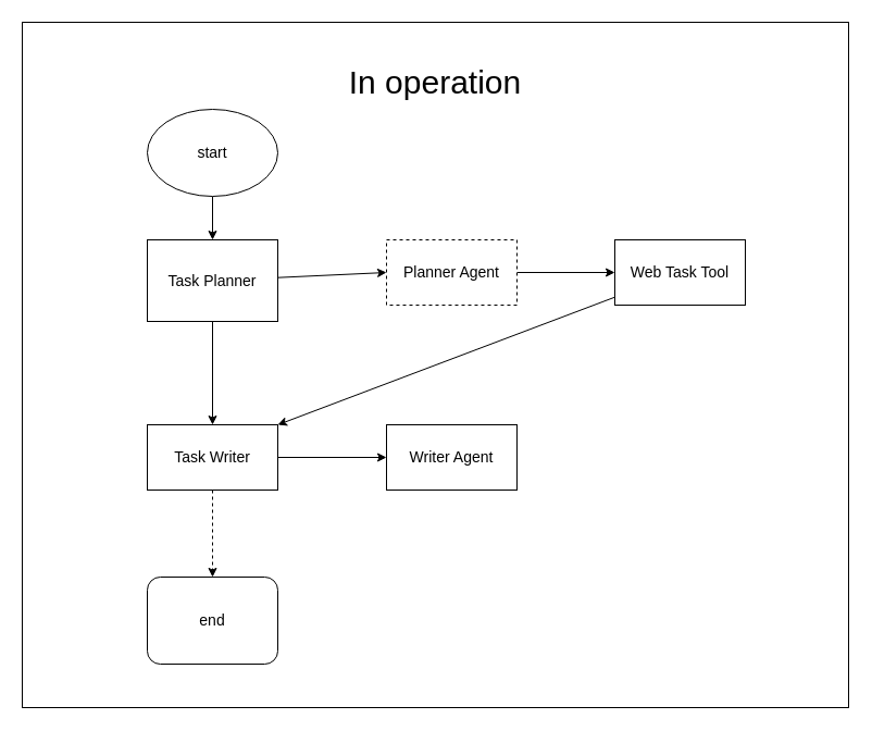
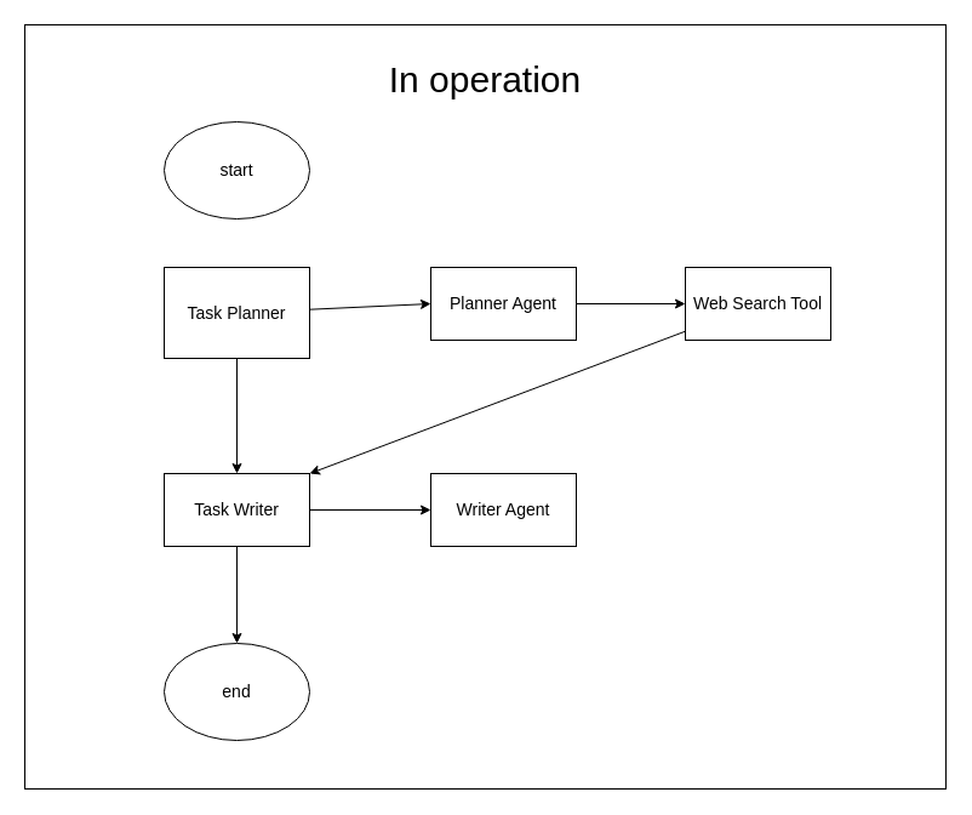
  <mxCell id="0" />
  <mxCell id="1" parent="0" />
  <mxCell id="2" value="" style="rounded=0;whiteSpace=wrap;html=1;" vertex="1" parent="1"><mxGeometry x="20" y="20" width="760" height="630" as="geometry" /></mxCell>
- <mxCell id="3" value="&lt;span style=&quot;font-size: 30px;&quot;&gt;In operation&lt;/span&gt;" style="text;html=1;strokeColor=none;fillColor=none;align=center;verticalAlign=middle;whiteSpace=wrap;rounded=0;strokeWidth=3;" vertex="1" parent="1"><mxGeometry x="270" y="60" width="260" height="30" as="geometry" /></mxCell>
- <mxCell id="4" style="edgeStyle=none;html=1;entryX=0.5;entryY=0;entryDx=0;entryDy=0;fontSize=14;" edge="1" parent="1" source="5" target="8"><mxGeometry relative="1" as="geometry" /></mxCell>
+ <mxCell id="3" value="&lt;span style=&quot;font-size: 30px;&quot;&gt;In operation&lt;/span&gt;" style="text;html=1;strokeColor=none;fillColor=none;align=center;verticalAlign=middle;whiteSpace=wrap;rounded=0;strokeWidth=3;" vertex="1" parent="1"><mxGeometry x="270" y="50" width="260" height="30" as="geometry" /></mxCell>
  <mxCell id="5" value="start" style="ellipse;whiteSpace=wrap;html=1;fontSize=14;" vertex="1" parent="1"><mxGeometry x="135" y="100" width="120" height="80" as="geometry" /></mxCell>
  <mxCell id="6" style="edgeStyle=none;html=1;entryX=0.5;entryY=0;entryDx=0;entryDy=0;fontSize=14;" edge="1" parent="1" source="8" target="11"><mxGeometry relative="1" as="geometry" /></mxCell>
  <mxCell id="7" style="edgeStyle=none;html=1;entryX=0;entryY=0.5;entryDx=0;entryDy=0;fontSize=14;" edge="1" parent="1" source="8" target="13"><mxGeometry relative="1" as="geometry" /></mxCell>
  <mxCell id="8" value="Task Planner" style="rounded=0;whiteSpace=wrap;html=1;fontSize=14;" vertex="1" parent="1"><mxGeometry x="135" y="220" width="120" height="75" as="geometry" /></mxCell>
  <mxCell id="9" style="edgeStyle=none;html=1;entryX=0;entryY=0.5;entryDx=0;entryDy=0;fontSize=14;" edge="1" parent="1" source="11" target="14"><mxGeometry relative="1" as="geometry" /></mxCell>
- <mxCell id="10" style="edgeStyle=none;html=1;entryX=0.5;entryY=0;entryDx=0;entryDy=0;fontSize=14;dashed=1;" edge="1" parent="1" source="11" target="17"><mxGeometry relative="1" as="geometry" /></mxCell>
+ <mxCell id="10" style="edgeStyle=none;html=1;entryX=0.5;entryY=0;entryDx=0;entryDy=0;fontSize=14;" edge="1" parent="1" source="11" target="17"><mxGeometry relative="1" as="geometry" /></mxCell>
  <mxCell id="11" value="Task Writer" style="rounded=0;whiteSpace=wrap;html=1;fontSize=14;" vertex="1" parent="1"><mxGeometry x="135" y="390" width="120" height="60" as="geometry" /></mxCell>
  <mxCell id="12" style="edgeStyle=none;html=1;fontSize=14;" edge="1" parent="1" source="13" target="16"><mxGeometry relative="1" as="geometry" /></mxCell>
- <mxCell id="13" value="Planner Agent" style="rounded=0;whiteSpace=wrap;html=1;fontSize=14;dashed=1;" vertex="1" parent="1"><mxGeometry x="355" y="220" width="120" height="60" as="geometry" /></mxCell>
+ <mxCell id="13" value="Planner Agent" style="rounded=0;whiteSpace=wrap;html=1;fontSize=14;" vertex="1" parent="1"><mxGeometry x="355" y="220" width="120" height="60" as="geometry" /></mxCell>
  <mxCell id="14" value="Writer Agent" style="rounded=0;whiteSpace=wrap;html=1;fontSize=14;" vertex="1" parent="1"><mxGeometry x="355" y="390" width="120" height="60" as="geometry" /></mxCell>
  <mxCell id="15" style="edgeStyle=none;html=1;entryX=1;entryY=0;entryDx=0;entryDy=0;fontSize=14;" edge="1" parent="1" source="16" target="11"><mxGeometry relative="1" as="geometry" /></mxCell>
- <mxCell id="16" value="Web Task Tool" style="rounded=0;whiteSpace=wrap;html=1;fontSize=14;" vertex="1" parent="1"><mxGeometry x="565" y="220" width="120" height="60" as="geometry" /></mxCell>
- <mxCell id="17" value="end" style="whiteSpace=wrap;html=1;fontSize=14;rounded=1;" vertex="1" parent="1"><mxGeometry x="135" y="530" width="120" height="80" as="geometry" /></mxCell>
+ <mxCell id="16" value="Web Search Tool" style="rounded=0;whiteSpace=wrap;html=1;fontSize=14;" vertex="1" parent="1"><mxGeometry x="565" y="220" width="120" height="60" as="geometry" /></mxCell>
+ <mxCell id="17" value="end" style="ellipse;whiteSpace=wrap;html=1;fontSize=14;" vertex="1" parent="1"><mxGeometry x="135" y="530" width="120" height="80" as="geometry" /></mxCell>
